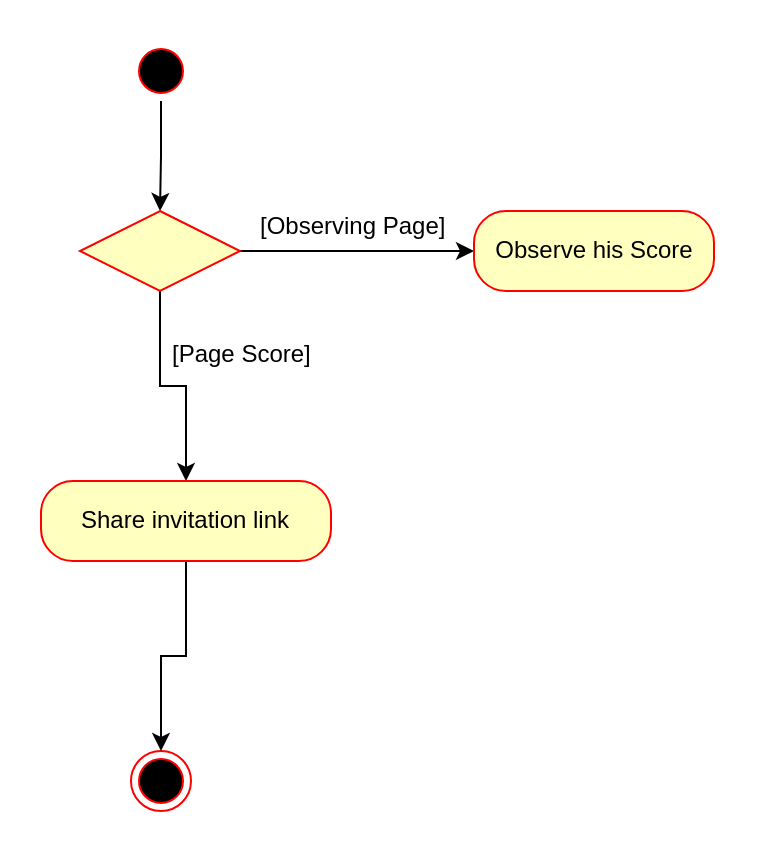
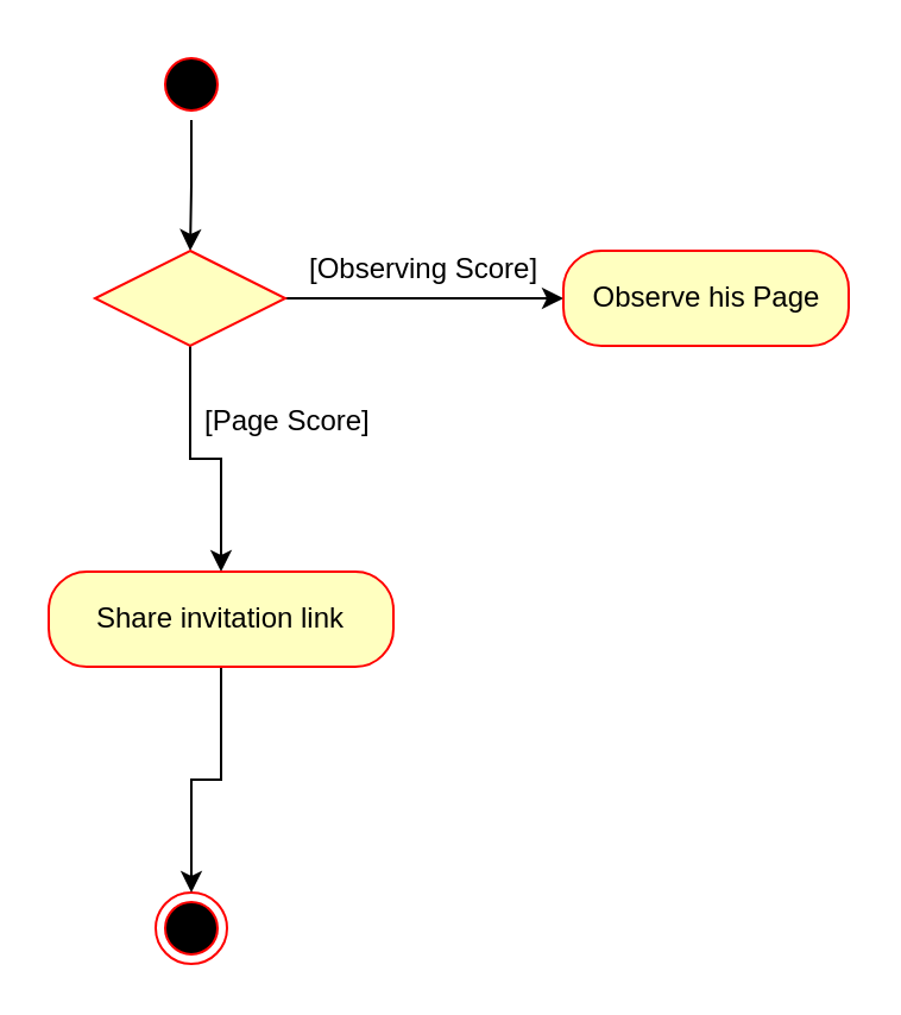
  <mxCell id="0" />
  <mxCell id="1" parent="0" />
  <mxCell id="2" style="edgeStyle=orthogonalEdgeStyle;rounded=0;orthogonalLoop=1;jettySize=auto;html=1;exitX=0.5;exitY=1;exitDx=0;exitDy=0;entryX=0.5;entryY=0;entryDx=0;entryDy=0;" parent="1" source="3" target="7" edge="1"><mxGeometry relative="1" as="geometry" /></mxCell>
  <mxCell id="3" value="" style="ellipse;html=1;shape=startState;fillColor=#000000;strokeColor=#ff0000;labelBackgroundColor=none;" parent="1" vertex="1"><mxGeometry x="65" y="20" width="30" height="30" as="geometry" /></mxCell>
  <mxCell id="4" value="" style="ellipse;html=1;shape=endState;fillColor=#000000;strokeColor=#ff0000;" parent="1" vertex="1"><mxGeometry x="65" y="375" width="30" height="30" as="geometry" /></mxCell>
  <mxCell id="5" style="edgeStyle=orthogonalEdgeStyle;rounded=0;orthogonalLoop=1;jettySize=auto;html=1;exitX=1;exitY=0.5;exitDx=0;exitDy=0;entryX=0;entryY=0.5;entryDx=0;entryDy=0;" parent="1" source="7" target="8" edge="1"><mxGeometry relative="1" as="geometry" /></mxCell>
  <mxCell id="6" style="edgeStyle=orthogonalEdgeStyle;rounded=0;orthogonalLoop=1;jettySize=auto;html=1;exitX=0.5;exitY=1;exitDx=0;exitDy=0;entryX=0.5;entryY=0;entryDx=0;entryDy=0;" parent="1" source="7" target="11" edge="1"><mxGeometry relative="1" as="geometry" /></mxCell>
  <mxCell id="7" value="" style="rhombus;whiteSpace=wrap;html=1;fillColor=#ffffc0;strokeColor=#ff0000;" parent="1" vertex="1"><mxGeometry x="39.5" y="105" width="80" height="40" as="geometry" /></mxCell>
- <mxCell id="8" value="Observe his Score" style="rounded=1;whiteSpace=wrap;html=1;arcSize=40;fontColor=#000000;fillColor=#ffffc0;strokeColor=#ff0000;" parent="1" vertex="1"><mxGeometry x="236.5" y="105" width="120" height="40" as="geometry" /></mxCell>
- <mxCell id="9" value="[Observing Page]" style="text;html=1;resizable=0;points=[];autosize=1;align=left;verticalAlign=top;spacingTop=-4;" parent="1" vertex="1"><mxGeometry x="128" y="103" width="110" height="20" as="geometry" /></mxCell>
+ <mxCell id="8" value="Observe his Page" style="rounded=1;whiteSpace=wrap;html=1;arcSize=40;fontColor=#000000;fillColor=#ffffc0;strokeColor=#ff0000;" parent="1" vertex="1"><mxGeometry x="236.5" y="105" width="120" height="40" as="geometry" /></mxCell>
+ <mxCell id="9" value="[Observing Score]" style="text;html=1;resizable=0;points=[];autosize=1;align=left;verticalAlign=top;spacingTop=-4;" parent="1" vertex="1"><mxGeometry x="128" y="103" width="110" height="20" as="geometry" /></mxCell>
  <mxCell id="10" style="edgeStyle=orthogonalEdgeStyle;rounded=0;orthogonalLoop=1;jettySize=auto;html=1;exitX=0.5;exitY=1;exitDx=0;exitDy=0;entryX=0.5;entryY=0;entryDx=0;entryDy=0;" parent="1" source="11" target="4" edge="1"><mxGeometry relative="1" as="geometry" /></mxCell>
  <mxCell id="11" value="Share invitation link" style="rounded=1;whiteSpace=wrap;html=1;arcSize=40;fontColor=#000000;fillColor=#ffffc0;strokeColor=#ff0000;" parent="1" vertex="1"><mxGeometry x="20" y="240" width="145" height="40" as="geometry" /></mxCell>
  <mxCell id="12" value="[Page Score]" style="text;html=1;resizable=0;points=[];autosize=1;align=left;verticalAlign=top;spacingTop=-4;" parent="1" vertex="1"><mxGeometry x="84" y="167" width="100" height="20" as="geometry" /></mxCell>
